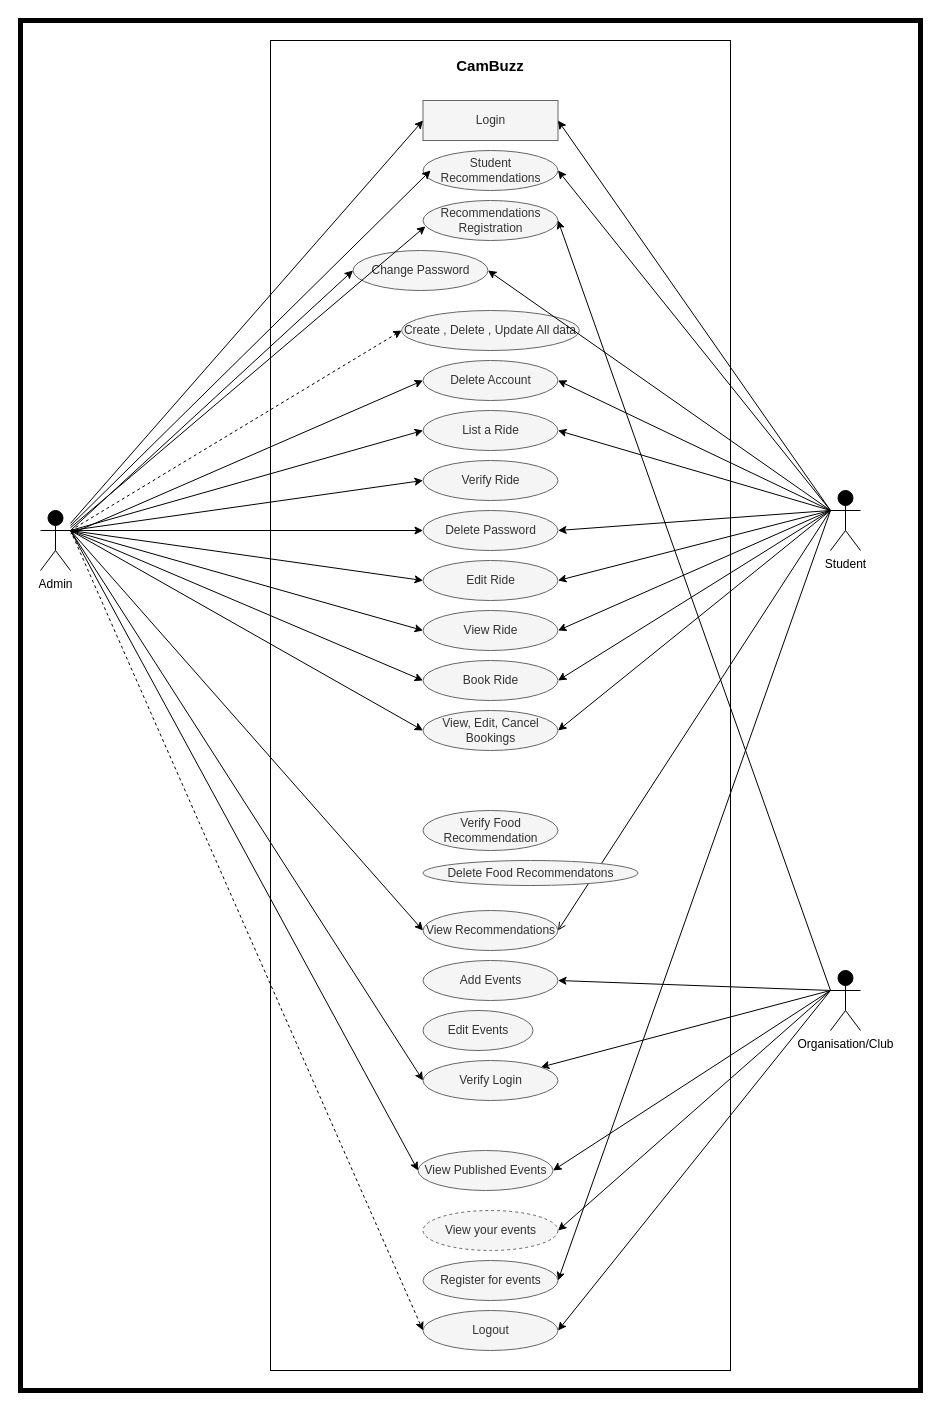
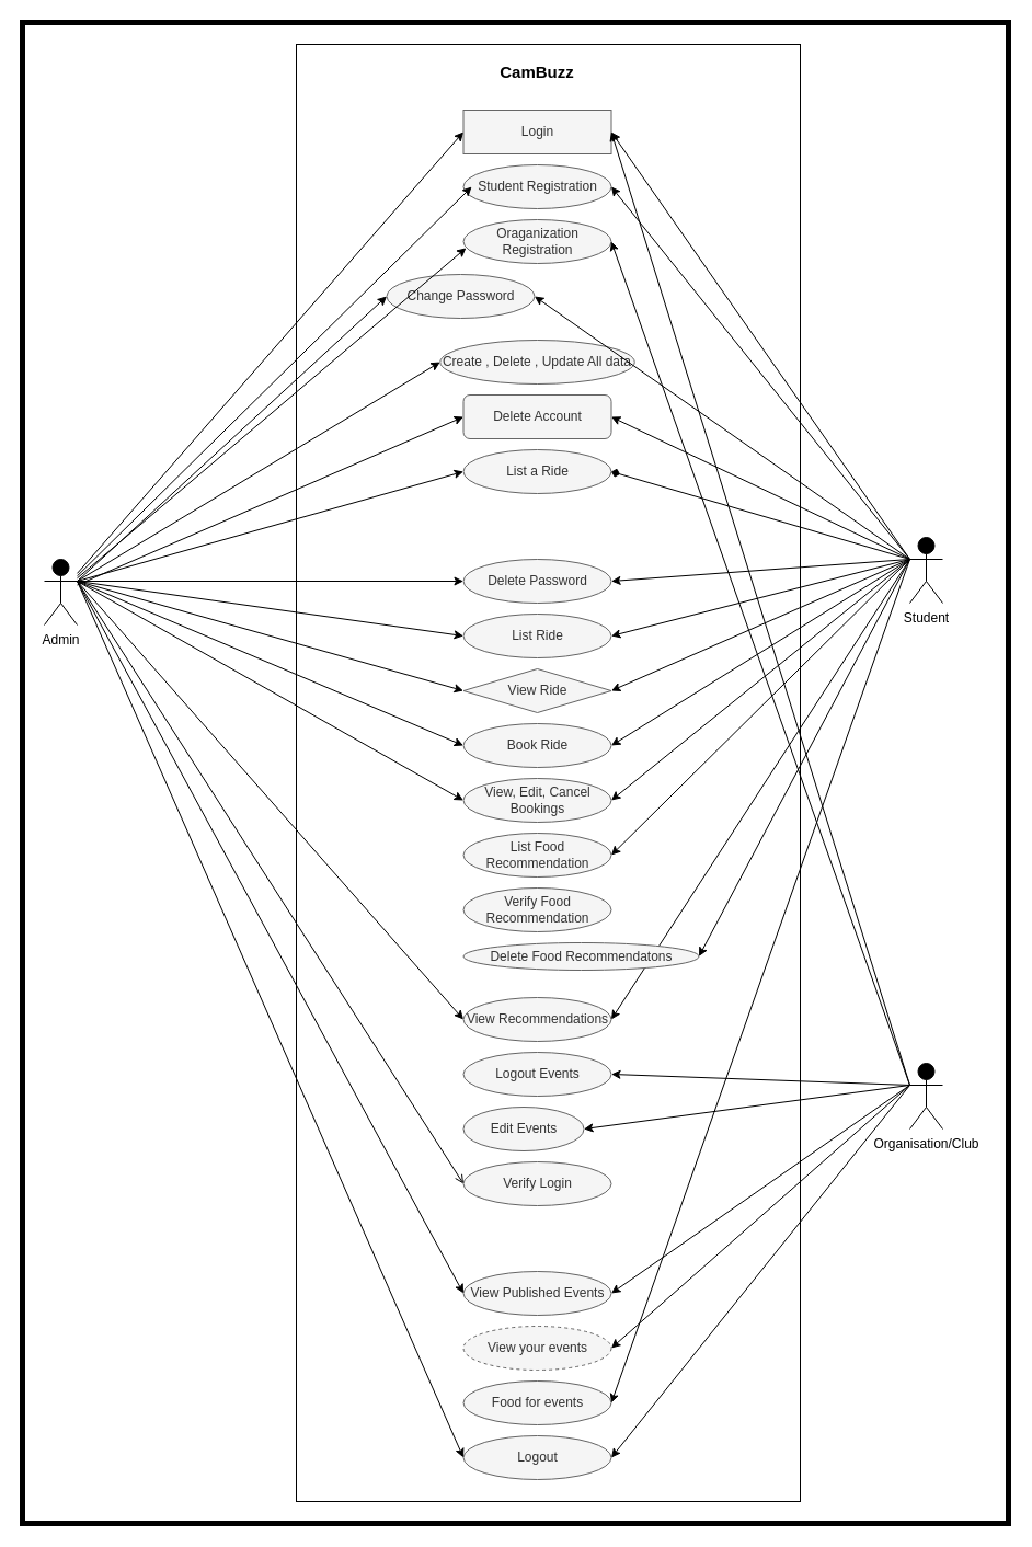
  <mxCell id="0" />
  <mxCell id="1" parent="0" />
  <mxCell id="2" value="" style="rounded=0;whiteSpace=wrap;html=1;" vertex="1" parent="1"><mxGeometry x="270" y="40" width="460" height="1330" as="geometry" /></mxCell>
  <mxCell id="3" value="Login" style="whiteSpace=wrap;html=1;fillColor=#f5f5f5;strokeColor=#666666;fontColor=#333333;rounded=0;" vertex="1" parent="1"><mxGeometry x="422.5" y="100" width="135" height="40" as="geometry" /></mxCell>
- <mxCell id="4" value="Student Recommendations" style="ellipse;whiteSpace=wrap;html=1;fillColor=#f5f5f5;strokeColor=#666666;fontColor=#333333;" vertex="1" parent="1"><mxGeometry x="422.5" y="150" width="135" height="40" as="geometry" /></mxCell>
- <mxCell id="5" value="Recommendations Registration" style="ellipse;whiteSpace=wrap;html=1;fillColor=#f5f5f5;strokeColor=#666666;fontColor=#333333;" vertex="1" parent="1"><mxGeometry x="422.5" y="200" width="135" height="40" as="geometry" /></mxCell>
+ <mxCell id="4" value="Student Registration" style="ellipse;whiteSpace=wrap;html=1;fillColor=#f5f5f5;strokeColor=#666666;fontColor=#333333;" vertex="1" parent="1"><mxGeometry x="422.5" y="150" width="135" height="40" as="geometry" /></mxCell>
+ <mxCell id="5" value="Oraganization Registration" style="ellipse;whiteSpace=wrap;html=1;fillColor=#f5f5f5;strokeColor=#666666;fontColor=#333333;" vertex="1" parent="1"><mxGeometry x="422.5" y="200" width="135" height="40" as="geometry" /></mxCell>
  <mxCell id="6" value="Change Password" style="ellipse;whiteSpace=wrap;html=1;fillColor=#f5f5f5;strokeColor=#666666;fontColor=#333333;" vertex="1" parent="1"><mxGeometry x="352.5" y="250" width="135" height="40" as="geometry" /></mxCell>
  <mxCell id="7" value="Create , Delete , Update All data" style="ellipse;whiteSpace=wrap;html=1;fillColor=#f5f5f5;strokeColor=#666666;fontColor=#333333;" vertex="1" parent="1"><mxGeometry x="401.25" y="310" width="177.5" height="40" as="geometry" /></mxCell>
- <mxCell id="8" value="Delete Account" style="ellipse;whiteSpace=wrap;html=1;fillColor=#f5f5f5;strokeColor=#666666;fontColor=#333333;" vertex="1" parent="1"><mxGeometry x="422.5" y="360" width="135" height="40" as="geometry" /></mxCell>
+ <mxCell id="8" value="Delete Account" style="whiteSpace=wrap;html=1;fillColor=#f5f5f5;strokeColor=#666666;fontColor=#333333;rounded=1;" vertex="1" parent="1"><mxGeometry x="422.5" y="360" width="135" height="40" as="geometry" /></mxCell>
  <mxCell id="9" value="List a Ride" style="ellipse;whiteSpace=wrap;html=1;fillColor=#f5f5f5;strokeColor=#666666;fontColor=#333333;" vertex="1" parent="1"><mxGeometry x="422.5" y="410" width="135" height="40" as="geometry" /></mxCell>
  <mxCell id="10" style="edgeStyle=none;rounded=0;orthogonalLoop=1;jettySize=auto;html=1;exitX=1;exitY=0.333;exitDx=0;exitDy=0;exitPerimeter=0;entryX=0;entryY=0.5;entryDx=0;entryDy=0;" edge="1" parent="1" source="25" target="6"><mxGeometry relative="1" as="geometry" /></mxCell>
- <mxCell id="11" style="edgeStyle=none;rounded=0;orthogonalLoop=1;jettySize=auto;html=1;exitX=1;exitY=0.333;exitDx=0;exitDy=0;exitPerimeter=0;entryX=0;entryY=0.5;entryDx=0;entryDy=0;dashed=1;" edge="1" parent="1" source="25" target="64"><mxGeometry relative="1" as="geometry" /></mxCell>
- <mxCell id="12" style="edgeStyle=none;rounded=0;orthogonalLoop=1;jettySize=auto;html=1;exitX=1;exitY=0.333;exitDx=0;exitDy=0;exitPerimeter=0;entryX=0;entryY=0.5;entryDx=0;entryDy=0;dashed=1;" edge="1" parent="1" source="25" target="7"><mxGeometry relative="1" as="geometry" /></mxCell>
+ <mxCell id="11" style="edgeStyle=none;rounded=0;orthogonalLoop=1;jettySize=auto;html=1;exitX=1;exitY=0.333;exitDx=0;exitDy=0;exitPerimeter=0;entryX=0;entryY=0.5;entryDx=0;entryDy=0;" edge="1" parent="1" source="25" target="64"><mxGeometry relative="1" as="geometry" /></mxCell>
+ <mxCell id="12" style="edgeStyle=none;rounded=0;orthogonalLoop=1;jettySize=auto;html=1;exitX=1;exitY=0.333;exitDx=0;exitDy=0;exitPerimeter=0;entryX=0;entryY=0.5;entryDx=0;entryDy=0;" edge="1" parent="1" source="25" target="7"><mxGeometry relative="1" as="geometry" /></mxCell>
  <mxCell id="13" style="edgeStyle=none;rounded=0;orthogonalLoop=1;jettySize=auto;html=1;entryX=0;entryY=0.5;entryDx=0;entryDy=0;" edge="1" parent="1" source="25" target="3"><mxGeometry relative="1" as="geometry"><mxPoint x="70" y="520" as="sourcePoint" /></mxGeometry></mxCell>
- <mxCell id="14" style="edgeStyle=none;rounded=0;orthogonalLoop=1;jettySize=auto;html=1;exitX=1;exitY=0.333;exitDx=0;exitDy=0;exitPerimeter=0;entryX=0;entryY=0.5;entryDx=0;entryDy=0;" edge="1" parent="1" source="25" target="50"><mxGeometry relative="1" as="geometry" /></mxCell>
- <mxCell id="15" style="edgeStyle=none;rounded=0;orthogonalLoop=1;jettySize=auto;html=1;exitX=1;exitY=0.333;exitDx=0;exitDy=0;exitPerimeter=0;entryX=0;entryY=0.5;entryDx=0;entryDy=0;" edge="1" parent="1" source="25" target="63"><mxGeometry relative="1" as="geometry" /></mxCell>
+ <mxCell id="15" style="edgeStyle=none;rounded=0;orthogonalLoop=1;jettySize=auto;html=1;exitX=1;exitY=0.333;exitDx=0;exitDy=0;exitPerimeter=0;entryX=0;entryY=0.5;entryDx=0;entryDy=0;endArrow=open;" edge="1" parent="1" source="25" target="63"><mxGeometry relative="1" as="geometry" /></mxCell>
  <mxCell id="16" style="edgeStyle=none;rounded=0;orthogonalLoop=1;jettySize=auto;html=1;exitX=1;exitY=0.333;exitDx=0;exitDy=0;exitPerimeter=0;entryX=0;entryY=0.5;entryDx=0;entryDy=0;" edge="1" parent="1" source="25" target="53"><mxGeometry relative="1" as="geometry" /></mxCell>
  <mxCell id="17" style="edgeStyle=none;rounded=0;orthogonalLoop=1;jettySize=auto;html=1;exitX=1;exitY=0.333;exitDx=0;exitDy=0;exitPerimeter=0;entryX=0;entryY=0.5;entryDx=0;entryDy=0;" edge="1" parent="1" source="25" target="57"><mxGeometry relative="1" as="geometry" /></mxCell>
  <mxCell id="18" style="edgeStyle=none;rounded=0;orthogonalLoop=1;jettySize=auto;html=1;exitX=1;exitY=0.333;exitDx=0;exitDy=0;exitPerimeter=0;entryX=0;entryY=0.5;entryDx=0;entryDy=0;" edge="1" parent="1" source="25" target="60"><mxGeometry relative="1" as="geometry" /></mxCell>
  <mxCell id="19" style="edgeStyle=none;rounded=0;orthogonalLoop=1;jettySize=auto;html=1;entryX=0;entryY=0.5;entryDx=0;entryDy=0;" edge="1" parent="1" target="66"><mxGeometry relative="1" as="geometry"><mxPoint x="70" y="530" as="sourcePoint" /></mxGeometry></mxCell>
  <mxCell id="20" style="edgeStyle=none;rounded=0;orthogonalLoop=1;jettySize=auto;html=1;entryX=0;entryY=0.5;entryDx=0;entryDy=0;" edge="1" parent="1" target="67"><mxGeometry relative="1" as="geometry"><mxPoint x="70" y="530" as="sourcePoint" /></mxGeometry></mxCell>
  <mxCell id="21" style="edgeStyle=none;rounded=0;orthogonalLoop=1;jettySize=auto;html=1;entryX=0;entryY=0.5;entryDx=0;entryDy=0;" edge="1" parent="1" source="25" target="8"><mxGeometry relative="1" as="geometry" /></mxCell>
  <mxCell id="22" style="edgeStyle=none;rounded=0;orthogonalLoop=1;jettySize=auto;html=1;entryX=0;entryY=0.5;entryDx=0;entryDy=0;" edge="1" parent="1" target="9"><mxGeometry relative="1" as="geometry"><mxPoint x="70" y="530" as="sourcePoint" /></mxGeometry></mxCell>
  <mxCell id="23" style="edgeStyle=none;rounded=0;orthogonalLoop=1;jettySize=auto;html=1;entryX=0;entryY=0.5;entryDx=0;entryDy=0;" edge="1" parent="1" target="51"><mxGeometry relative="1" as="geometry"><mxPoint x="70" y="530" as="sourcePoint" /></mxGeometry></mxCell>
  <mxCell id="24" style="edgeStyle=none;rounded=0;orthogonalLoop=1;jettySize=auto;html=1;entryX=0;entryY=0.5;entryDx=0;entryDy=0;" edge="1" parent="1" target="52"><mxGeometry relative="1" as="geometry"><mxPoint x="70" y="530" as="sourcePoint" /></mxGeometry></mxCell>
  <mxCell id="25" value="Admin" style="shape=umlActor;verticalLabelPosition=bottom;verticalAlign=top;html=1;outlineConnect=0;strokeColor=#000000;fillColor=#000000;" vertex="1" parent="1"><mxGeometry x="40" y="510" width="30" height="60" as="geometry" /></mxCell>
  <mxCell id="26" style="edgeStyle=none;rounded=0;orthogonalLoop=1;jettySize=auto;html=1;exitX=0;exitY=0.333;exitDx=0;exitDy=0;exitPerimeter=0;entryX=1;entryY=0.5;entryDx=0;entryDy=0;" edge="1" parent="1" source="33" target="64"><mxGeometry relative="1" as="geometry" /></mxCell>
  <mxCell id="27" style="edgeStyle=none;rounded=0;orthogonalLoop=1;jettySize=auto;html=1;exitX=0;exitY=0.333;exitDx=0;exitDy=0;exitPerimeter=0;entryX=1;entryY=0.5;entryDx=0;entryDy=0;" edge="1" parent="1" source="33" target="60"><mxGeometry relative="1" as="geometry" /></mxCell>
  <mxCell id="28" style="edgeStyle=none;rounded=0;orthogonalLoop=1;jettySize=auto;html=1;exitX=0;exitY=0.333;exitDx=0;exitDy=0;exitPerimeter=0;entryX=1;entryY=0.5;entryDx=0;entryDy=0;" edge="1" parent="1" source="33" target="62"><mxGeometry relative="1" as="geometry" /></mxCell>
- <mxCell id="29" style="edgeStyle=none;rounded=0;orthogonalLoop=1;jettySize=auto;html=1;exitX=0;exitY=0.333;exitDx=0;exitDy=0;exitPerimeter=0;" edge="1" parent="1" source="33" target="63"><mxGeometry relative="1" as="geometry" /></mxCell>
+ <mxCell id="29" style="edgeStyle=none;rounded=0;orthogonalLoop=1;jettySize=auto;html=1;exitX=0;exitY=0.333;exitDx=0;exitDy=0;exitPerimeter=0;entryX=1;entryY=0.5;entryDx=0;entryDy=0;" edge="1" parent="1" source="33" target="59"><mxGeometry relative="1" as="geometry" /></mxCell>
  <mxCell id="30" style="edgeStyle=none;rounded=0;orthogonalLoop=1;jettySize=auto;html=1;exitX=0;exitY=0.333;exitDx=0;exitDy=0;exitPerimeter=0;entryX=1;entryY=0.5;entryDx=0;entryDy=0;" edge="1" parent="1" source="33" target="58"><mxGeometry relative="1" as="geometry" /></mxCell>
+ <mxCell id="31" style="edgeStyle=none;rounded=0;orthogonalLoop=1;jettySize=auto;html=1;exitX=0;exitY=0.333;exitDx=0;exitDy=0;exitPerimeter=0;entryX=1;entryY=0.5;entryDx=0;entryDy=0;" edge="1" parent="1" source="33" target="3"><mxGeometry relative="1" as="geometry" /></mxCell>
  <mxCell id="32" style="edgeStyle=none;rounded=0;orthogonalLoop=1;jettySize=auto;html=1;exitX=0;exitY=0.333;exitDx=0;exitDy=0;exitPerimeter=0;entryX=1;entryY=0.5;entryDx=0;entryDy=0;" edge="1" parent="1" source="33" target="5"><mxGeometry relative="1" as="geometry" /></mxCell>
  <mxCell id="33" value="Organisation/Club" style="shape=umlActor;verticalLabelPosition=bottom;verticalAlign=top;html=1;outlineConnect=0;strokeColor=#000000;fillColor=#000000;" vertex="1" parent="1"><mxGeometry x="830" y="970" width="30" height="60" as="geometry" /></mxCell>
  <mxCell id="34" style="edgeStyle=none;rounded=0;orthogonalLoop=1;jettySize=auto;html=1;exitX=0;exitY=0.333;exitDx=0;exitDy=0;exitPerimeter=0;entryX=1;entryY=0.5;entryDx=0;entryDy=0;" edge="1" parent="1" source="48" target="3"><mxGeometry relative="1" as="geometry" /></mxCell>
  <mxCell id="35" style="edgeStyle=none;rounded=0;orthogonalLoop=1;jettySize=auto;html=1;exitX=0;exitY=0.333;exitDx=0;exitDy=0;exitPerimeter=0;entryX=1;entryY=0.5;entryDx=0;entryDy=0;" edge="1" parent="1" source="48" target="4"><mxGeometry relative="1" as="geometry" /></mxCell>
  <mxCell id="36" style="edgeStyle=none;rounded=0;orthogonalLoop=1;jettySize=auto;html=1;exitX=0;exitY=0.333;exitDx=0;exitDy=0;exitPerimeter=0;entryX=1;entryY=0.5;entryDx=0;entryDy=0;" edge="1" parent="1" source="48" target="6"><mxGeometry relative="1" as="geometry" /></mxCell>
  <mxCell id="37" style="edgeStyle=none;rounded=0;orthogonalLoop=1;jettySize=auto;html=1;exitX=0;exitY=0.333;exitDx=0;exitDy=0;exitPerimeter=0;entryX=1;entryY=0.5;entryDx=0;entryDy=0;" edge="1" parent="1" source="48" target="8"><mxGeometry relative="1" as="geometry" /></mxCell>
- <mxCell id="38" style="edgeStyle=none;rounded=0;orthogonalLoop=1;jettySize=auto;html=1;exitX=0;exitY=0.333;exitDx=0;exitDy=0;exitPerimeter=0;entryX=1;entryY=0.5;entryDx=0;entryDy=0;" edge="1" parent="1" source="48" target="9"><mxGeometry relative="1" as="geometry" /></mxCell>
+ <mxCell id="38" style="edgeStyle=none;rounded=0;orthogonalLoop=1;jettySize=auto;html=1;exitX=0;exitY=0.333;exitDx=0;exitDy=0;exitPerimeter=0;entryX=1;entryY=0.5;entryDx=0;entryDy=0;endArrow=diamond;" edge="1" parent="1" source="48" target="9"><mxGeometry relative="1" as="geometry" /></mxCell>
  <mxCell id="39" style="edgeStyle=none;rounded=0;orthogonalLoop=1;jettySize=auto;html=1;exitX=0;exitY=0.333;exitDx=0;exitDy=0;exitPerimeter=0;entryX=1;entryY=0.5;entryDx=0;entryDy=0;" edge="1" parent="1" source="48" target="51"><mxGeometry relative="1" as="geometry" /></mxCell>
  <mxCell id="40" style="edgeStyle=none;rounded=0;orthogonalLoop=1;jettySize=auto;html=1;exitX=0;exitY=0.333;exitDx=0;exitDy=0;exitPerimeter=0;entryX=1;entryY=0.5;entryDx=0;entryDy=0;" edge="1" parent="1" source="48" target="52"><mxGeometry relative="1" as="geometry" /></mxCell>
  <mxCell id="41" style="edgeStyle=none;rounded=0;orthogonalLoop=1;jettySize=auto;html=1;exitX=0;exitY=0.333;exitDx=0;exitDy=0;exitPerimeter=0;entryX=1;entryY=0.5;entryDx=0;entryDy=0;" edge="1" parent="1" source="48" target="53"><mxGeometry relative="1" as="geometry" /></mxCell>
- <mxCell id="44" style="edgeStyle=none;rounded=0;orthogonalLoop=1;jettySize=auto;html=1;exitX=0;exitY=0.333;exitDx=0;exitDy=0;exitPerimeter=0;entryX=1;entryY=0.5;entryDx=0;entryDy=0;endArrow=open;" edge="1" parent="1" source="48" target="57"><mxGeometry relative="1" as="geometry" /></mxCell>
+ <mxCell id="42" style="edgeStyle=none;rounded=0;orthogonalLoop=1;jettySize=auto;html=1;exitX=0;exitY=0.333;exitDx=0;exitDy=0;exitPerimeter=0;entryX=1;entryY=0.5;entryDx=0;entryDy=0;" edge="1" parent="1" source="48" target="54"><mxGeometry relative="1" as="geometry" /></mxCell>
+ <mxCell id="43" style="edgeStyle=none;rounded=0;orthogonalLoop=1;jettySize=auto;html=1;exitX=0;exitY=0.333;exitDx=0;exitDy=0;exitPerimeter=0;entryX=1;entryY=0.5;entryDx=0;entryDy=0;" edge="1" parent="1" source="48" target="56"><mxGeometry relative="1" as="geometry" /></mxCell>
+ <mxCell id="44" style="edgeStyle=none;rounded=0;orthogonalLoop=1;jettySize=auto;html=1;exitX=0;exitY=0.333;exitDx=0;exitDy=0;exitPerimeter=0;entryX=1;entryY=0.5;entryDx=0;entryDy=0;" edge="1" parent="1" source="48" target="57"><mxGeometry relative="1" as="geometry" /></mxCell>
  <mxCell id="45" style="edgeStyle=none;rounded=0;orthogonalLoop=1;jettySize=auto;html=1;exitX=0;exitY=0.333;exitDx=0;exitDy=0;exitPerimeter=0;entryX=1;entryY=0.5;entryDx=0;entryDy=0;" edge="1" parent="1" source="48" target="61"><mxGeometry relative="1" as="geometry" /></mxCell>
  <mxCell id="46" style="edgeStyle=none;rounded=0;orthogonalLoop=1;jettySize=auto;html=1;entryX=1;entryY=0.5;entryDx=0;entryDy=0;exitX=0;exitY=0.333;exitDx=0;exitDy=0;exitPerimeter=0;" edge="1" parent="1" source="48" target="66"><mxGeometry relative="1" as="geometry" /></mxCell>
  <mxCell id="47" style="edgeStyle=none;rounded=0;orthogonalLoop=1;jettySize=auto;html=1;entryX=1;entryY=0.5;entryDx=0;entryDy=0;exitX=0;exitY=0.333;exitDx=0;exitDy=0;exitPerimeter=0;" edge="1" parent="1" source="48" target="67"><mxGeometry relative="1" as="geometry" /></mxCell>
  <mxCell id="48" value="Student" style="shape=umlActor;verticalLabelPosition=bottom;verticalAlign=top;html=1;outlineConnect=0;strokeColor=#000000;fillColor=#000000;" vertex="1" parent="1"><mxGeometry x="830" y="490" width="30" height="60" as="geometry" /></mxCell>
  <mxCell id="49" value="&lt;b&gt;&lt;font style=&quot;font-size: 15px;&quot;&gt;CamBuzz&lt;/font&gt;&lt;/b&gt;" style="text;html=1;strokeColor=none;fillColor=none;align=center;verticalAlign=middle;whiteSpace=wrap;rounded=0;" vertex="1" parent="1"><mxGeometry x="360" y="50" width="260" height="30" as="geometry" /></mxCell>
- <mxCell id="50" value="Verify Ride" style="ellipse;whiteSpace=wrap;html=1;fillColor=#f5f5f5;strokeColor=#666666;fontColor=#333333;" vertex="1" parent="1"><mxGeometry x="422.5" y="460" width="135" height="40" as="geometry" /></mxCell>
  <mxCell id="51" value="Delete Password" style="ellipse;whiteSpace=wrap;html=1;fillColor=#f5f5f5;strokeColor=#666666;fontColor=#333333;" vertex="1" parent="1"><mxGeometry x="422.5" y="510" width="135" height="40" as="geometry" /></mxCell>
- <mxCell id="52" value="Edit Ride" style="ellipse;whiteSpace=wrap;html=1;fillColor=#f5f5f5;strokeColor=#666666;fontColor=#333333;" vertex="1" parent="1"><mxGeometry x="422.5" y="560" width="135" height="40" as="geometry" /></mxCell>
- <mxCell id="53" value="View Ride" style="ellipse;whiteSpace=wrap;html=1;fillColor=#f5f5f5;strokeColor=#666666;fontColor=#333333;" vertex="1" parent="1"><mxGeometry x="422.5" y="610" width="135" height="40" as="geometry" /></mxCell>
+ <mxCell id="52" value="List Ride" style="ellipse;whiteSpace=wrap;html=1;fillColor=#f5f5f5;strokeColor=#666666;fontColor=#333333;" vertex="1" parent="1"><mxGeometry x="422.5" y="560" width="135" height="40" as="geometry" /></mxCell>
+ <mxCell id="53" value="View Ride" style="rhombus;whiteSpace=wrap;html=1;fillColor=#f5f5f5;strokeColor=#666666;fontColor=#333333;" vertex="1" parent="1"><mxGeometry x="422.5" y="610" width="135" height="40" as="geometry" /></mxCell>
+ <mxCell id="54" value="List Food Recommendation" style="ellipse;whiteSpace=wrap;html=1;fillColor=#f5f5f5;strokeColor=#666666;fontColor=#333333;" vertex="1" parent="1"><mxGeometry x="422.5" y="760" width="135" height="40" as="geometry" /></mxCell>
  <mxCell id="55" value="Verify Food Recommendation" style="ellipse;whiteSpace=wrap;html=1;fillColor=#f5f5f5;strokeColor=#666666;fontColor=#333333;" vertex="1" parent="1"><mxGeometry x="422.5" y="810" width="135" height="40" as="geometry" /></mxCell>
  <mxCell id="56" value="Delete Food Recommendatons" style="ellipse;whiteSpace=wrap;html=1;fillColor=#f5f5f5;strokeColor=#666666;fontColor=#333333;" vertex="1" parent="1"><mxGeometry x="422.5" y="860" width="215" height="25" as="geometry" /></mxCell>
  <mxCell id="57" value="View Recommendations" style="ellipse;whiteSpace=wrap;html=1;fillColor=#f5f5f5;strokeColor=#666666;fontColor=#333333;" vertex="1" parent="1"><mxGeometry x="422.5" y="910" width="135" height="40" as="geometry" /></mxCell>
- <mxCell id="58" value="Add Events" style="ellipse;whiteSpace=wrap;html=1;fillColor=#f5f5f5;strokeColor=#666666;fontColor=#333333;" vertex="1" parent="1"><mxGeometry x="422.5" y="960" width="135" height="40" as="geometry" /></mxCell>
+ <mxCell id="58" value="Logout Events" style="ellipse;whiteSpace=wrap;html=1;fillColor=#f5f5f5;strokeColor=#666666;fontColor=#333333;" vertex="1" parent="1"><mxGeometry x="422.5" y="960" width="135" height="40" as="geometry" /></mxCell>
  <mxCell id="59" value="Edit Events" style="ellipse;whiteSpace=wrap;html=1;fillColor=#f5f5f5;strokeColor=#666666;fontColor=#333333;" vertex="1" parent="1"><mxGeometry x="422.5" y="1010" width="110" height="40" as="geometry" /></mxCell>
- <mxCell id="60" value="View Published Events" style="ellipse;whiteSpace=wrap;html=1;fillColor=#f5f5f5;strokeColor=#666666;fontColor=#333333;" vertex="1" parent="1"><mxGeometry x="417.5" y="1150" width="135" height="40" as="geometry" /></mxCell>
- <mxCell id="61" value="Register for events" style="ellipse;whiteSpace=wrap;html=1;fillColor=#f5f5f5;strokeColor=#666666;fontColor=#333333;" vertex="1" parent="1"><mxGeometry x="422.5" y="1260" width="135" height="40" as="geometry" /></mxCell>
+ <mxCell id="60" value="View Published Events" style="ellipse;whiteSpace=wrap;html=1;fillColor=#f5f5f5;strokeColor=#666666;fontColor=#333333;" vertex="1" parent="1"><mxGeometry x="422.5" y="1160" width="135" height="40" as="geometry" /></mxCell>
+ <mxCell id="61" value="Food for events" style="ellipse;whiteSpace=wrap;html=1;fillColor=#f5f5f5;strokeColor=#666666;fontColor=#333333;" vertex="1" parent="1"><mxGeometry x="422.5" y="1260" width="135" height="40" as="geometry" /></mxCell>
  <mxCell id="62" value="View your events" style="ellipse;whiteSpace=wrap;html=1;fillColor=#f5f5f5;strokeColor=#666666;fontColor=#333333;dashed=1;" vertex="1" parent="1"><mxGeometry x="422.5" y="1210" width="135" height="40" as="geometry" /></mxCell>
  <mxCell id="63" value="Verify Login" style="ellipse;whiteSpace=wrap;html=1;fillColor=#f5f5f5;strokeColor=#666666;fontColor=#333333;" vertex="1" parent="1"><mxGeometry x="422.5" y="1060" width="135" height="40" as="geometry" /></mxCell>
  <mxCell id="64" value="Logout" style="ellipse;whiteSpace=wrap;html=1;fillColor=#f5f5f5;strokeColor=#666666;fontColor=#333333;" vertex="1" parent="1"><mxGeometry x="422.5" y="1310" width="135" height="40" as="geometry" /></mxCell>
  <mxCell id="65" value="" style="rounded=0;whiteSpace=wrap;html=1;fillColor=none;strokeWidth=5;" vertex="1" parent="1"><mxGeometry x="20" y="20" width="900" height="1370" as="geometry" /></mxCell>
  <mxCell id="66" value="Book Ride" style="ellipse;whiteSpace=wrap;html=1;fillColor=#f5f5f5;strokeColor=#666666;fontColor=#333333;" vertex="1" parent="1"><mxGeometry x="422.5" y="660" width="135" height="40" as="geometry" /></mxCell>
  <mxCell id="67" value="View, Edit, Cancel Bookings" style="ellipse;whiteSpace=wrap;html=1;fillColor=#f5f5f5;strokeColor=#666666;fontColor=#333333;" vertex="1" parent="1"><mxGeometry x="422.5" y="710" width="135" height="40" as="geometry" /></mxCell>
  <mxCell id="68" style="edgeStyle=none;rounded=0;orthogonalLoop=1;jettySize=auto;html=1;entryX=0.056;entryY=0.5;entryDx=0;entryDy=0;entryPerimeter=0;" edge="1" parent="1" source="25" target="4"><mxGeometry relative="1" as="geometry" /></mxCell>
  <mxCell id="69" style="edgeStyle=none;rounded=0;orthogonalLoop=1;jettySize=auto;html=1;entryX=0.018;entryY=0.646;entryDx=0;entryDy=0;entryPerimeter=0;" edge="1" parent="1" source="25" target="5"><mxGeometry relative="1" as="geometry" /></mxCell>
